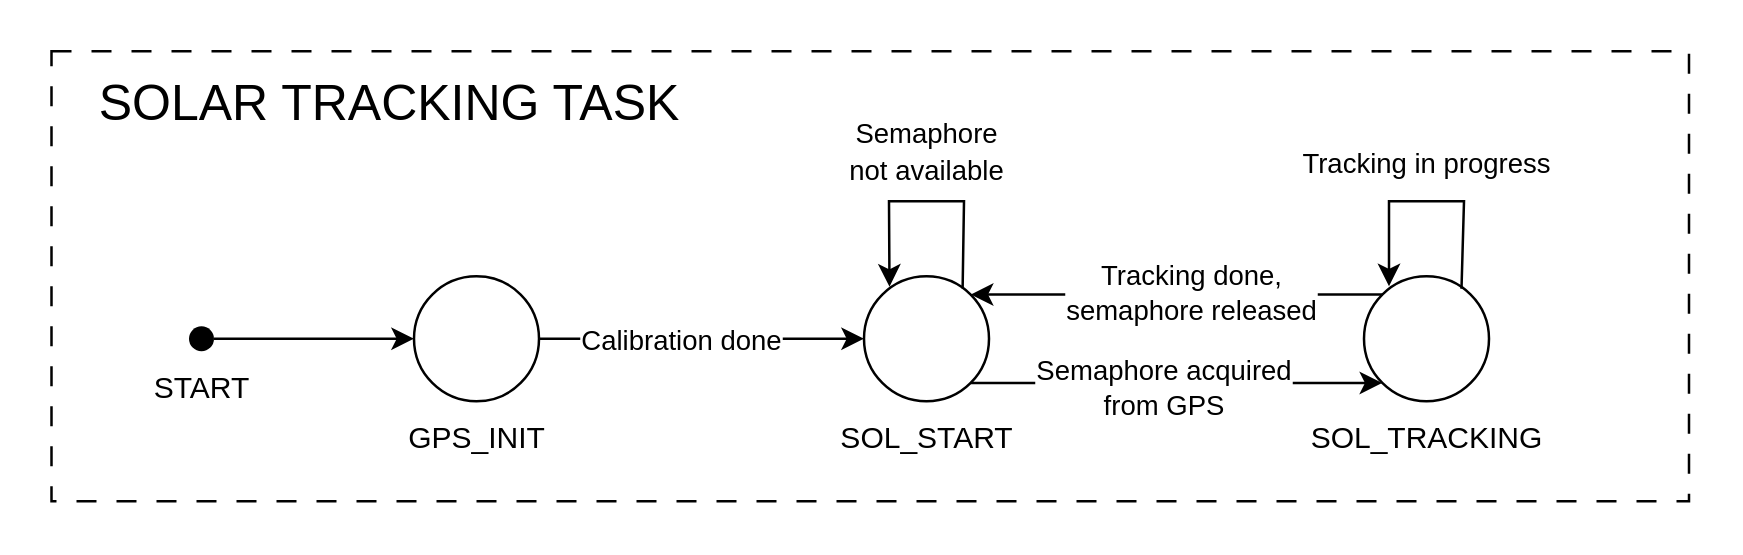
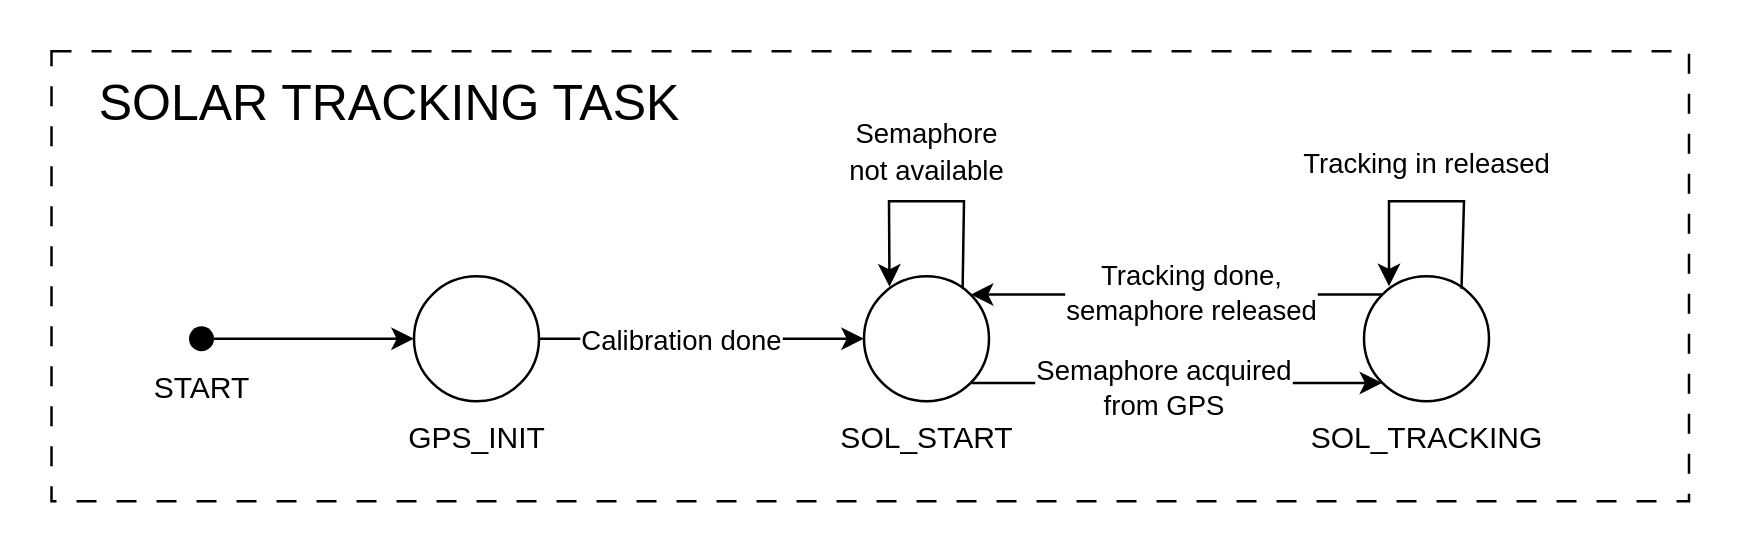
  <mxCell id="0" />
  <mxCell id="1" parent="0" />
  <mxCell id="2" value="" style="rounded=0;whiteSpace=wrap;html=1;fillColor=none;dashed=1;dashPattern=8 8;" vertex="1" parent="1"><mxGeometry x="20" y="20" width="655" height="180" as="geometry" /></mxCell>
  <mxCell id="3" value="" style="shape=ellipse;fillColor=#000000;strokeColor=none;html=1;sketch=0;" vertex="1" parent="1"><mxGeometry x="75" y="130" width="10" height="10" as="geometry" /></mxCell>
  <mxCell id="4" value="" style="ellipse;whiteSpace=wrap;html=1;aspect=fixed;" vertex="1" parent="1"><mxGeometry x="165" y="110" width="50" height="50" as="geometry" /></mxCell>
  <mxCell id="5" value="" style="endArrow=classic;html=1;rounded=0;exitX=1;exitY=0.5;exitDx=0;exitDy=0;entryX=0;entryY=0.5;entryDx=0;entryDy=0;" edge="1" parent="1" source="3" target="4"><mxGeometry width="50" height="50" relative="1" as="geometry"><mxPoint x="315" y="240" as="sourcePoint" /><mxPoint x="365" y="190" as="targetPoint" /></mxGeometry></mxCell>
  <mxCell id="6" value="GPS_INIT" style="text;html=1;align=center;verticalAlign=middle;resizable=0;points=[];autosize=1;strokeColor=none;fillColor=none;" vertex="1" parent="1"><mxGeometry x="150" y="160" width="80" height="30" as="geometry" /></mxCell>
  <mxCell id="7" value="START" style="text;html=1;align=center;verticalAlign=middle;resizable=0;points=[];autosize=1;strokeColor=none;fillColor=none;" vertex="1" parent="1"><mxGeometry x="50" y="140" width="60" height="30" as="geometry" /></mxCell>
  <mxCell id="8" value="" style="ellipse;whiteSpace=wrap;html=1;aspect=fixed;" vertex="1" parent="1"><mxGeometry x="345" y="110" width="50" height="50" as="geometry" /></mxCell>
  <mxCell id="9" value="" style="endArrow=classic;html=1;rounded=0;exitX=1;exitY=0.5;exitDx=0;exitDy=0;entryX=0;entryY=0.5;entryDx=0;entryDy=0;" edge="1" parent="1" source="4" target="8"><mxGeometry width="50" height="50" relative="1" as="geometry"><mxPoint x="315" y="240" as="sourcePoint" /><mxPoint x="365" y="190" as="targetPoint" /></mxGeometry></mxCell>
  <mxCell id="10" value="Calibration done" style="edgeLabel;html=1;align=center;verticalAlign=middle;resizable=0;points=[];" vertex="1" connectable="0" parent="9"><mxGeometry x="-0.271" y="1" relative="1" as="geometry"><mxPoint x="9" y="1" as="offset" /></mxGeometry></mxCell>
  <mxCell id="11" value="SOL_START" style="text;html=1;align=center;verticalAlign=middle;resizable=0;points=[];autosize=1;strokeColor=none;fillColor=none;" vertex="1" parent="1"><mxGeometry x="330" y="160" width="80" height="30" as="geometry" /></mxCell>
  <mxCell id="12" value="" style="ellipse;whiteSpace=wrap;html=1;aspect=fixed;" vertex="1" parent="1"><mxGeometry x="545" y="110" width="50" height="50" as="geometry" /></mxCell>
  <mxCell id="13" value="" style="endArrow=classic;html=1;rounded=0;entryX=0;entryY=1;entryDx=0;entryDy=0;exitX=1;exitY=1;exitDx=0;exitDy=0;" edge="1" parent="1" source="8" target="12"><mxGeometry width="50" height="50" relative="1" as="geometry"><mxPoint x="315" y="240" as="sourcePoint" /><mxPoint x="365" y="190" as="targetPoint" /></mxGeometry></mxCell>
  <mxCell id="14" value="Semaphore acquired&lt;div&gt;from GPS&lt;/div&gt;" style="edgeLabel;html=1;align=center;verticalAlign=middle;resizable=0;points=[];" vertex="1" connectable="0" parent="13"><mxGeometry x="-0.206" y="-1" relative="1" as="geometry"><mxPoint x="12" y="1" as="offset" /></mxGeometry></mxCell>
  <mxCell id="15" value="" style="endArrow=classic;html=1;rounded=0;exitX=0;exitY=0;exitDx=0;exitDy=0;entryX=1;entryY=0;entryDx=0;entryDy=0;" edge="1" parent="1" source="12" target="8"><mxGeometry width="50" height="50" relative="1" as="geometry"><mxPoint x="315" y="240" as="sourcePoint" /><mxPoint x="365" y="190" as="targetPoint" /></mxGeometry></mxCell>
  <mxCell id="16" value="Tracking done,&lt;div&gt;semaphore released&lt;/div&gt;" style="edgeLabel;html=1;align=center;verticalAlign=middle;resizable=0;points=[];" vertex="1" connectable="0" parent="15"><mxGeometry x="0.226" y="-1" relative="1" as="geometry"><mxPoint x="24" as="offset" /></mxGeometry></mxCell>
  <mxCell id="17" value="SOL_TRACKING" style="text;html=1;align=center;verticalAlign=middle;resizable=0;points=[];autosize=1;strokeColor=none;fillColor=none;" vertex="1" parent="1"><mxGeometry x="510" y="160" width="120" height="30" as="geometry" /></mxCell>
  <mxCell id="18" value="" style="endArrow=classic;html=1;rounded=0;exitX=0.789;exitY=0.098;exitDx=0;exitDy=0;exitPerimeter=0;entryX=0.204;entryY=0.084;entryDx=0;entryDy=0;entryPerimeter=0;" edge="1" parent="1" source="8" target="8"><mxGeometry width="50" height="50" relative="1" as="geometry"><mxPoint x="315" y="240" as="sourcePoint" /><mxPoint x="305" y="50" as="targetPoint" /><Array as="points"><mxPoint x="385" y="80" /><mxPoint x="355" y="80" /></Array></mxGeometry></mxCell>
  <mxCell id="19" value="&lt;font style=&quot;font-size: 11px;&quot;&gt;Semaphore&lt;/font&gt;&lt;div&gt;&lt;font style=&quot;font-size: 11px;&quot;&gt;not available&lt;/font&gt;&lt;/div&gt;" style="text;html=1;align=center;verticalAlign=middle;resizable=0;points=[];autosize=1;strokeColor=none;fillColor=none;" vertex="1" parent="1"><mxGeometry x="325" y="40" width="90" height="40" as="geometry" /></mxCell>
  <mxCell id="20" value="" style="endArrow=classic;html=1;rounded=0;exitX=0.789;exitY=0.098;exitDx=0;exitDy=0;exitPerimeter=0;entryX=0.204;entryY=0.084;entryDx=0;entryDy=0;entryPerimeter=0;" edge="1" parent="1"><mxGeometry width="50" height="50" relative="1" as="geometry"><mxPoint x="584" y="115" as="sourcePoint" /><mxPoint x="555" y="114" as="targetPoint" /><Array as="points"><mxPoint x="585" y="80" /><mxPoint x="555" y="80" /></Array></mxGeometry></mxCell>
- <mxCell id="21" value="&lt;span style=&quot;font-size: 11px;&quot;&gt;Tracking in progress&lt;/span&gt;" style="text;html=1;align=center;verticalAlign=middle;resizable=0;points=[];autosize=1;strokeColor=none;fillColor=none;" vertex="1" parent="1"><mxGeometry x="510" y="50" width="120" height="30" as="geometry" /></mxCell>
+ <mxCell id="21" value="&lt;span style=&quot;font-size: 11px;&quot;&gt;Tracking in released&lt;/span&gt;" style="text;html=1;align=center;verticalAlign=middle;resizable=0;points=[];autosize=1;strokeColor=none;fillColor=none;" vertex="1" parent="1"><mxGeometry x="510" y="50" width="120" height="30" as="geometry" /></mxCell>
  <mxCell id="22" value="&lt;font style=&quot;font-size: 20px;&quot;&gt;SOLAR TRACKING TASK&lt;/font&gt;" style="text;html=1;align=center;verticalAlign=middle;resizable=0;points=[];autosize=1;strokeColor=none;fillColor=none;" vertex="1" parent="1"><mxGeometry x="25" y="20" width="260" height="40" as="geometry" /></mxCell>
